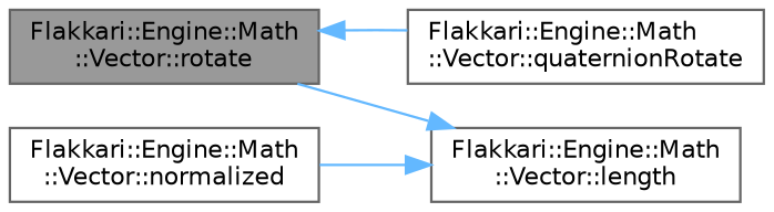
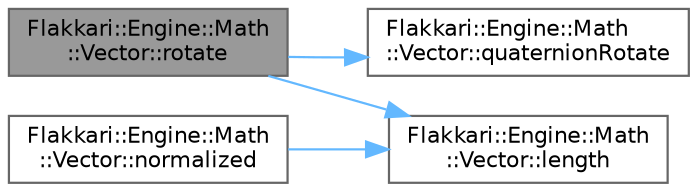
  digraph {
    rankdir=LR
    node [color=grey40 fillcolor=white fontname=Helvetica fontsize=10 shape=box style=filled]
    edge [color=steelblue1 fontname=Helvetica fontsize=10 labelfontname=Helvetica labelfontsize=10 style=solid]
    n1 [color=gray40 fillcolor=grey60 fontcolor=black height=0.2 label="Flakkari::Engine::Math\l::Vector::rotate" width=0.4]
    n2 [height=0.2 label="Flakkari::Engine::Math\l::Vector::quaternionRotate" width=0.4]
    n3 [height=0.2 label="Flakkari::Engine::Math\l::Vector::length" width=0.4]
    n4 [height=0.2 label="Flakkari::Engine::Math\l::Vector::normalized" width=0.4]
-   n2 -> n1
+   n1 -> n2
    n1 -> n3
    n4 -> n3
  }
